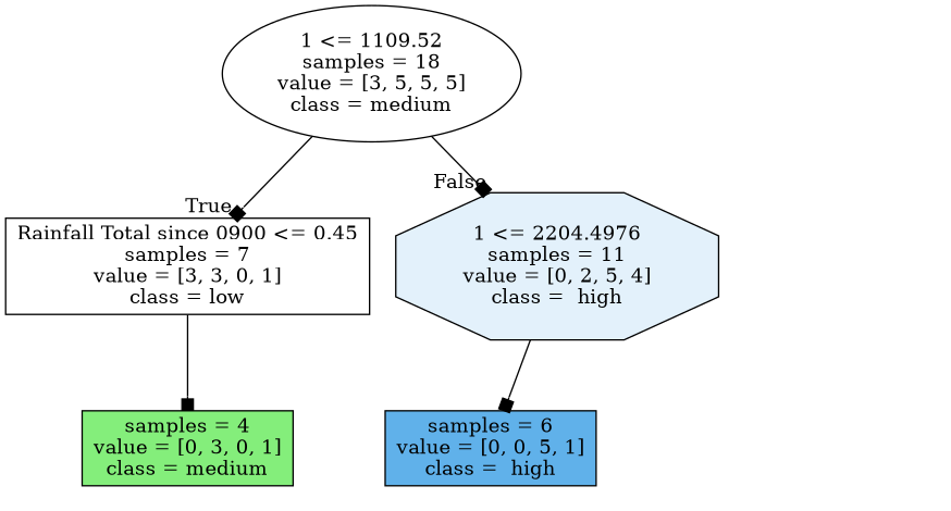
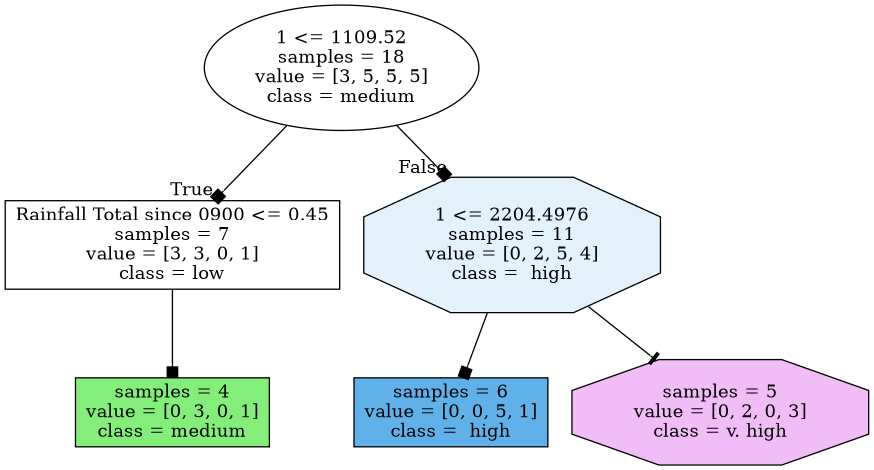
  digraph {
    node [color=black shape=box style=filled]
    edge [arrowhead=box]
    n1 [fillcolor="#47e53900" label="1 <= 1109.52\nsamples = 18\nvalue = [3, 5, 5, 5]\nclass = medium" shape=ellipse]
    n2 [fillcolor="#e5813900" label="Rainfall Total since 0900 <= 0.45\nsamples = 7\nvalue = [3, 3, 0, 1]\nclass = low"]
    n3 [fillcolor="#399de524" label="1 <= 2204.4976\nsamples = 11\nvalue = [0, 2, 5, 4]\nclass =  high" shape=octagon]
    n4 [fillcolor="#47e539aa" label="samples = 4\nvalue = [0, 3, 0, 1]\nclass = medium"]
    n5 [fillcolor="#399de5cc" label="samples = 6\nvalue = [0, 0, 5, 1]\nclass =  high"]
+   n6 [fillcolor="#d739e555" label="samples = 5\nvalue = [0, 2, 0, 3]\nclass = v. high" shape=octagon]
    n1 -> n2 [headlabel=True labelangle=45 labeldistance=2.5]
    n1 -> n3 [headlabel=False labelangle=-45 labeldistance=2.5]
    n2 -> n4
    n3 -> n5
+   n3 -> n6 [arrowhead=tee]
  }
